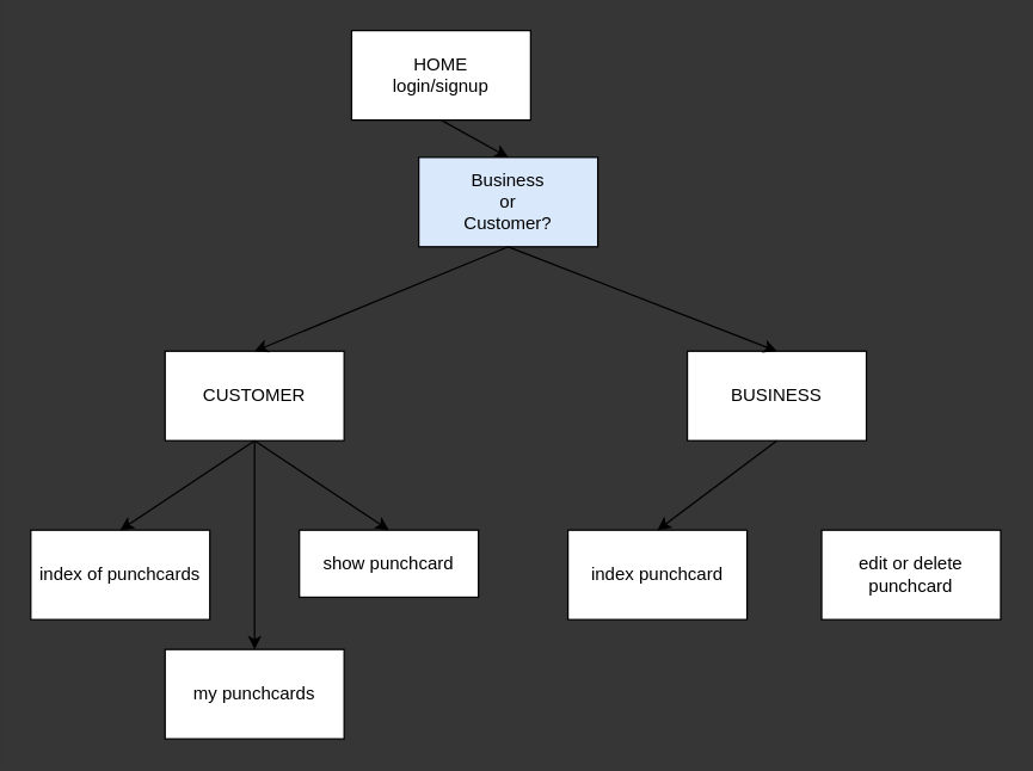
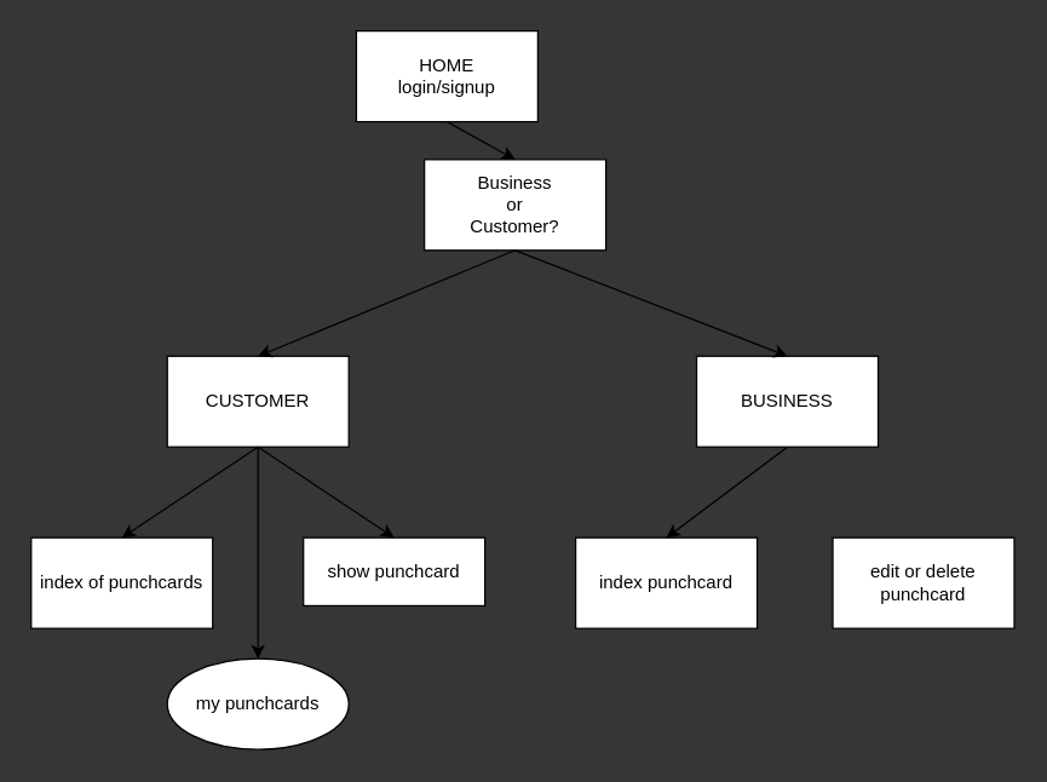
  <mxCell id="0" />
  <mxCell id="1" parent="0" />
  <mxCell id="2" value="HOME&lt;br&gt;login/signup" style="rounded=0;whiteSpace=wrap;html=1;" parent="1" vertex="1"><mxGeometry x="235" y="20" width="120" height="60" as="geometry" /></mxCell>
- <mxCell id="3" value="Business &lt;br&gt;or &lt;br&gt;Customer?" style="rounded=0;whiteSpace=wrap;html=1;fillColor=#dae8fc;" parent="1" vertex="1"><mxGeometry x="280" y="105" width="120" height="60" as="geometry" /></mxCell>
+ <mxCell id="3" value="Business &lt;br&gt;or &lt;br&gt;Customer?" style="rounded=0;whiteSpace=wrap;html=1;" parent="1" vertex="1"><mxGeometry x="280" y="105" width="120" height="60" as="geometry" /></mxCell>
  <mxCell id="4" value="" style="endArrow=classic;html=1;entryX=0.5;entryY=0;entryDx=0;entryDy=0;exitX=0.5;exitY=1;exitDx=0;exitDy=0;" parent="1" source="2" target="3" edge="1"><mxGeometry width="50" height="50" relative="1" as="geometry"><mxPoint x="300" y="145" as="sourcePoint" /><mxPoint x="370" y="145" as="targetPoint" /></mxGeometry></mxCell>
  <mxCell id="5" value="CUSTOMER" style="rounded=0;whiteSpace=wrap;html=1;" parent="1" vertex="1"><mxGeometry x="110" y="235" width="120" height="60" as="geometry" /></mxCell>
  <mxCell id="6" value="BUSINESS" style="rounded=0;whiteSpace=wrap;html=1;" parent="1" vertex="1"><mxGeometry x="460" y="235" width="120" height="60" as="geometry" /></mxCell>
  <mxCell id="7" value="" style="endArrow=classic;html=1;entryX=0.5;entryY=0;entryDx=0;entryDy=0;exitX=0.5;exitY=1;exitDx=0;exitDy=0;" parent="1" source="3" target="5" edge="1"><mxGeometry width="50" height="50" relative="1" as="geometry"><mxPoint x="360" y="95" as="sourcePoint" /><mxPoint x="410" y="45" as="targetPoint" /></mxGeometry></mxCell>
  <mxCell id="8" value="" style="endArrow=classic;html=1;entryX=0.5;entryY=0;entryDx=0;entryDy=0;exitX=0.5;exitY=1;exitDx=0;exitDy=0;" parent="1" source="3" target="6" edge="1"><mxGeometry width="50" height="50" relative="1" as="geometry"><mxPoint x="360" y="95" as="sourcePoint" /><mxPoint x="410" y="45" as="targetPoint" /></mxGeometry></mxCell>
  <mxCell id="9" value="index of punchcards" style="rounded=0;whiteSpace=wrap;html=1;" parent="1" vertex="1"><mxGeometry x="20" y="355" width="120" height="60" as="geometry" /></mxCell>
  <mxCell id="10" value="" style="endArrow=classic;html=1;entryX=0.5;entryY=0;entryDx=0;entryDy=0;exitX=0.5;exitY=1;exitDx=0;exitDy=0;" parent="1" source="5" target="9" edge="1"><mxGeometry width="50" height="50" relative="1" as="geometry"><mxPoint x="320" y="135" as="sourcePoint" /><mxPoint x="370" y="85" as="targetPoint" /></mxGeometry></mxCell>
  <mxCell id="11" value="show punchcard" style="rounded=0;whiteSpace=wrap;html=1;" parent="1" vertex="1"><mxGeometry x="200" y="355" width="120" height="45" as="geometry" /></mxCell>
  <mxCell id="12" value="" style="endArrow=classic;html=1;entryX=0.5;entryY=0;entryDx=0;entryDy=0;exitX=0.5;exitY=1;exitDx=0;exitDy=0;" parent="1" source="5" target="11" edge="1"><mxGeometry width="50" height="50" relative="1" as="geometry"><mxPoint x="120" y="165" as="sourcePoint" /><mxPoint x="170" y="115" as="targetPoint" /></mxGeometry></mxCell>
- <mxCell id="13" value="my punchcards" style="rounded=0;whiteSpace=wrap;html=1;" parent="1" vertex="1"><mxGeometry x="110" y="435" width="120" height="60" as="geometry" /></mxCell>
+ <mxCell id="13" value="my punchcards" style="ellipse;whiteSpace=wrap;html=1;" parent="1" vertex="1"><mxGeometry x="110" y="435" width="120" height="60" as="geometry" /></mxCell>
  <mxCell id="14" value="" style="endArrow=classic;html=1;entryX=0.5;entryY=0;entryDx=0;entryDy=0;" parent="1" target="13" edge="1"><mxGeometry width="50" height="50" relative="1" as="geometry"><mxPoint x="170" y="295" as="sourcePoint" /><mxPoint x="340" y="85" as="targetPoint" /></mxGeometry></mxCell>
  <mxCell id="15" value="index punchcard" style="rounded=0;whiteSpace=wrap;html=1;" parent="1" vertex="1"><mxGeometry x="380" y="355" width="120" height="60" as="geometry" /></mxCell>
  <mxCell id="16" value="" style="endArrow=classic;html=1;entryX=0.5;entryY=0;entryDx=0;entryDy=0;exitX=0.5;exitY=1;exitDx=0;exitDy=0;" parent="1" source="6" target="15" edge="1"><mxGeometry width="50" height="50" relative="1" as="geometry"><mxPoint x="480" y="215" as="sourcePoint" /><mxPoint x="530" y="165" as="targetPoint" /></mxGeometry></mxCell>
  <mxCell id="17" value="edit or delete punchcard" style="rounded=0;whiteSpace=wrap;html=1;" parent="1" vertex="1"><mxGeometry x="550" y="355" width="120" height="60" as="geometry" /></mxCell>
